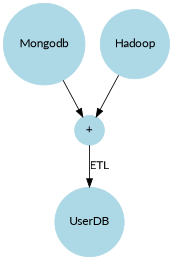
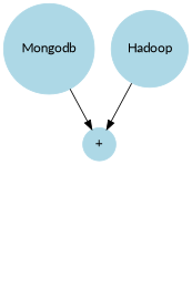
  digraph {
    fontname=Lato
    rankdir=TB
    node [color=lightblue fontname=Lato shape=circle style=filled]
    edge [fontname=Lato]
    Mongodb
    "+"
-   UserDB
    Hadoop
    Mongodb -> "+"
-   "+" -> UserDB [label=ETL]
    Hadoop -> "+"
  }
